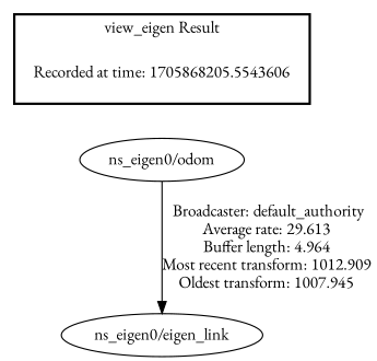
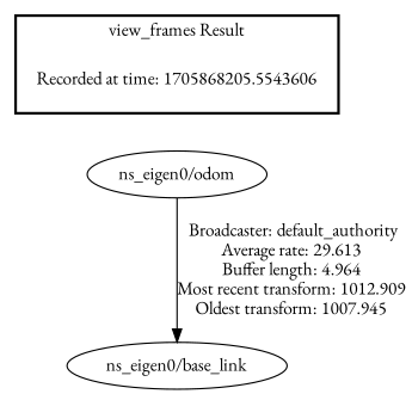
  digraph {
    fontname="EB Garamond"
    node [fontname="EB Garamond"]
    edge [fontname="EB Garamond"]
    n1 [label="Recorded at time: 1705868205.5543606" shape=plaintext]
    "ns_eigen0/odom"
-   "ns_eigen0/base_link" [label="ns_eigen0/eigen_link"]
+   "ns_eigen0/base_link"
    subgraph cluster_1 {
      color=black
-     label="view_eigen Result"
+     label="view_frames Result"
      style=bold
      n1
    }
    n1 -> "ns_eigen0/odom" [style=invis]
    "ns_eigen0/odom" -> "ns_eigen0/base_link" [label=" Broadcaster: default_authority\nAverage rate: 29.613\nBuffer length: 4.964\nMost recent transform: 1012.909\nOldest transform: 1007.945\n"]
  }
